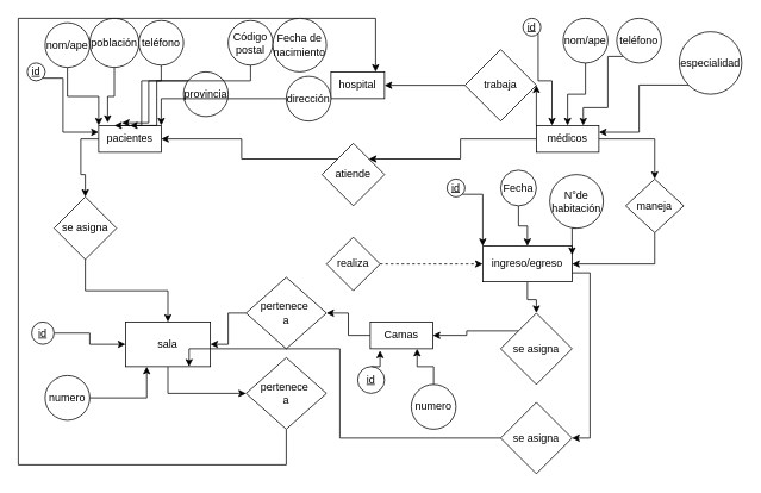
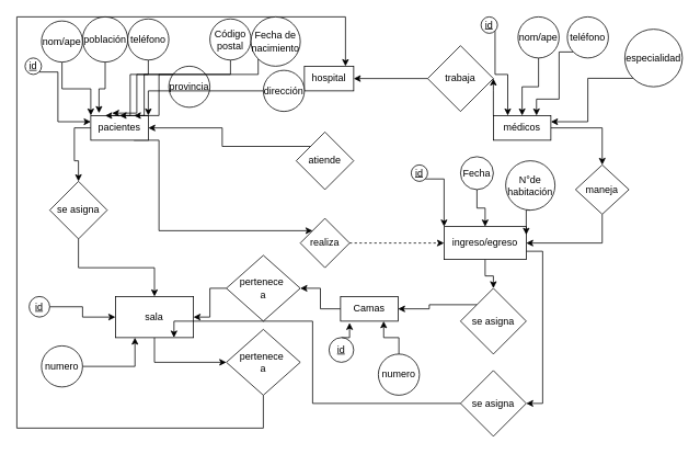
  <mxCell id="0" />
  <mxCell id="1" parent="0" />
  <mxCell id="2" value="&lt;font style=&quot;vertical-align: inherit&quot;&gt;&lt;font style=&quot;vertical-align: inherit&quot;&gt;hospital&lt;/font&gt;&lt;/font&gt;" style="rounded=0;whiteSpace=wrap;html=1;" vertex="1" parent="1"><mxGeometry x="370" y="80" width="60" height="30" as="geometry" /></mxCell>
+ <mxCell id="3" style="edgeStyle=orthogonalEdgeStyle;rounded=0;orthogonalLoop=1;jettySize=auto;html=1;exitX=0.75;exitY=1;exitDx=0;exitDy=0;entryX=0;entryY=0;entryDx=0;entryDy=0;" edge="1" parent="1" source="5" target="22"><mxGeometry relative="1" as="geometry"><Array as="points"><mxPoint x="193" y="280" /></Array></mxGeometry></mxCell>
  <mxCell id="4" style="edgeStyle=orthogonalEdgeStyle;rounded=0;orthogonalLoop=1;jettySize=auto;html=1;exitX=0;exitY=0.5;exitDx=0;exitDy=0;entryX=0.5;entryY=0;entryDx=0;entryDy=0;" edge="1" parent="1" source="5" target="26"><mxGeometry relative="1" as="geometry" /></mxCell>
  <mxCell id="5" value="&lt;font style=&quot;vertical-align: inherit&quot;&gt;&lt;font style=&quot;vertical-align: inherit&quot;&gt;pacientes&lt;/font&gt;&lt;/font&gt;" style="rounded=0;whiteSpace=wrap;html=1;" vertex="1" parent="1"><mxGeometry x="110" y="140" width="70" height="30" as="geometry" /></mxCell>
- <mxCell id="6" style="edgeStyle=orthogonalEdgeStyle;rounded=0;orthogonalLoop=1;jettySize=auto;html=1;exitX=0;exitY=0.5;exitDx=0;exitDy=0;entryX=1;entryY=0;entryDx=0;entryDy=0;" edge="1" parent="1" source="9" target="18"><mxGeometry relative="1" as="geometry" /></mxCell>
  <mxCell id="7" style="edgeStyle=orthogonalEdgeStyle;rounded=0;orthogonalLoop=1;jettySize=auto;html=1;exitX=0;exitY=0;exitDx=0;exitDy=0;entryX=1;entryY=0.5;entryDx=0;entryDy=0;" edge="1" parent="1" source="9" target="20"><mxGeometry relative="1" as="geometry"><Array as="points"><mxPoint x="600" y="110" /><mxPoint x="600" y="110" /></Array></mxGeometry></mxCell>
  <mxCell id="8" style="edgeStyle=orthogonalEdgeStyle;rounded=0;orthogonalLoop=1;jettySize=auto;html=1;exitX=1;exitY=0.5;exitDx=0;exitDy=0;entryX=0.5;entryY=0;entryDx=0;entryDy=0;" edge="1" parent="1" source="9" target="24"><mxGeometry relative="1" as="geometry" /></mxCell>
  <mxCell id="9" value="&lt;font style=&quot;vertical-align: inherit&quot;&gt;&lt;font style=&quot;vertical-align: inherit&quot;&gt;médicos&lt;/font&gt;&lt;/font&gt;" style="rounded=0;whiteSpace=wrap;html=1;" vertex="1" parent="1"><mxGeometry x="600" y="140" width="70" height="30" as="geometry" /></mxCell>
  <mxCell id="10" style="edgeStyle=orthogonalEdgeStyle;rounded=0;orthogonalLoop=1;jettySize=auto;html=1;exitX=0.5;exitY=1;exitDx=0;exitDy=0;" edge="1" parent="1" source="12" target="36"><mxGeometry relative="1" as="geometry" /></mxCell>
  <mxCell id="11" style="edgeStyle=orthogonalEdgeStyle;rounded=0;orthogonalLoop=1;jettySize=auto;html=1;exitX=1;exitY=0.75;exitDx=0;exitDy=0;entryX=1;entryY=0.5;entryDx=0;entryDy=0;" edge="1" parent="1" source="12" target="38"><mxGeometry relative="1" as="geometry"><Array as="points"><mxPoint x="660" y="305" /><mxPoint x="660" y="490" /></Array></mxGeometry></mxCell>
  <mxCell id="12" value="&lt;font style=&quot;vertical-align: inherit&quot;&gt;&lt;font style=&quot;vertical-align: inherit&quot;&gt;ingreso/egreso&lt;/font&gt;&lt;/font&gt;" style="rounded=0;whiteSpace=wrap;html=1;" vertex="1" parent="1"><mxGeometry x="540" y="275" width="100" height="40" as="geometry" /></mxCell>
  <mxCell id="13" style="edgeStyle=orthogonalEdgeStyle;rounded=0;orthogonalLoop=1;jettySize=auto;html=1;exitX=0.5;exitY=1;exitDx=0;exitDy=0;entryX=0;entryY=0.5;entryDx=0;entryDy=0;" edge="1" parent="1" source="14" target="28"><mxGeometry relative="1" as="geometry" /></mxCell>
  <mxCell id="14" value="&lt;font style=&quot;vertical-align: inherit&quot;&gt;&lt;font style=&quot;vertical-align: inherit&quot;&gt;sala&lt;/font&gt;&lt;/font&gt;" style="rounded=0;whiteSpace=wrap;html=1;" vertex="1" parent="1"><mxGeometry x="140" y="360" width="95" height="50" as="geometry" /></mxCell>
  <mxCell id="15" style="edgeStyle=orthogonalEdgeStyle;rounded=0;orthogonalLoop=1;jettySize=auto;html=1;exitX=0;exitY=0.5;exitDx=0;exitDy=0;" edge="1" parent="1" source="16" target="30"><mxGeometry relative="1" as="geometry" /></mxCell>
  <mxCell id="16" value="&lt;font style=&quot;vertical-align: inherit&quot;&gt;&lt;font style=&quot;vertical-align: inherit&quot;&gt;Camas&lt;/font&gt;&lt;/font&gt;" style="rounded=0;whiteSpace=wrap;html=1;" vertex="1" parent="1"><mxGeometry x="414" y="360" width="70" height="30" as="geometry" /></mxCell>
  <mxCell id="17" style="edgeStyle=orthogonalEdgeStyle;rounded=0;orthogonalLoop=1;jettySize=auto;html=1;exitX=0;exitY=0;exitDx=0;exitDy=0;" edge="1" parent="1" source="18" target="5"><mxGeometry relative="1" as="geometry" /></mxCell>
  <mxCell id="18" value="&lt;font style=&quot;vertical-align: inherit&quot;&gt;&lt;font style=&quot;vertical-align: inherit&quot;&gt;atiende&lt;/font&gt;&lt;/font&gt;" style="rhombus;whiteSpace=wrap;html=1;" vertex="1" parent="1"><mxGeometry x="360" y="160" width="70" height="70" as="geometry" /></mxCell>
  <mxCell id="19" style="edgeStyle=orthogonalEdgeStyle;rounded=0;orthogonalLoop=1;jettySize=auto;html=1;exitX=0;exitY=0.5;exitDx=0;exitDy=0;entryX=1;entryY=0.5;entryDx=0;entryDy=0;" edge="1" parent="1" source="20" target="2"><mxGeometry relative="1" as="geometry" /></mxCell>
  <mxCell id="20" value="&lt;font style=&quot;vertical-align: inherit&quot;&gt;&lt;font style=&quot;vertical-align: inherit&quot;&gt;trabaja&lt;/font&gt;&lt;/font&gt;" style="rhombus;whiteSpace=wrap;html=1;" vertex="1" parent="1"><mxGeometry x="520" y="55" width="80" height="80" as="geometry" /></mxCell>
  <mxCell id="21" style="edgeStyle=orthogonalEdgeStyle;rounded=0;orthogonalLoop=1;jettySize=auto;html=1;exitX=1;exitY=0.5;exitDx=0;exitDy=0;entryX=0;entryY=0.5;entryDx=0;entryDy=0;dashed=1;" edge="1" parent="1" source="22" target="12"><mxGeometry relative="1" as="geometry" /></mxCell>
  <mxCell id="22" value="&lt;font style=&quot;vertical-align: inherit&quot;&gt;&lt;font style=&quot;vertical-align: inherit&quot;&gt;realiza&lt;/font&gt;&lt;/font&gt;" style="rhombus;whiteSpace=wrap;html=1;" vertex="1" parent="1"><mxGeometry x="365" y="265" width="60" height="60" as="geometry" /></mxCell>
  <mxCell id="23" style="edgeStyle=orthogonalEdgeStyle;rounded=0;orthogonalLoop=1;jettySize=auto;html=1;exitX=0.5;exitY=1;exitDx=0;exitDy=0;entryX=1;entryY=0.5;entryDx=0;entryDy=0;" edge="1" parent="1" source="24" target="12"><mxGeometry relative="1" as="geometry" /></mxCell>
  <mxCell id="24" value="&lt;font style=&quot;vertical-align: inherit&quot;&gt;&lt;font style=&quot;vertical-align: inherit&quot;&gt;maneja&lt;/font&gt;&lt;/font&gt;" style="rhombus;whiteSpace=wrap;html=1;" vertex="1" parent="1"><mxGeometry x="700" y="200" width="65" height="60" as="geometry" /></mxCell>
  <mxCell id="25" style="edgeStyle=orthogonalEdgeStyle;rounded=0;orthogonalLoop=1;jettySize=auto;html=1;exitX=0.5;exitY=1;exitDx=0;exitDy=0;entryX=0.5;entryY=0;entryDx=0;entryDy=0;" edge="1" parent="1" source="26" target="14"><mxGeometry relative="1" as="geometry" /></mxCell>
  <mxCell id="26" value="&lt;font style=&quot;vertical-align: inherit&quot;&gt;&lt;font style=&quot;vertical-align: inherit&quot;&gt;se asigna&lt;/font&gt;&lt;/font&gt;" style="rhombus;whiteSpace=wrap;html=1;" vertex="1" parent="1"><mxGeometry x="60" y="220" width="70" height="70" as="geometry" /></mxCell>
  <mxCell id="27" style="edgeStyle=orthogonalEdgeStyle;rounded=0;orthogonalLoop=1;jettySize=auto;html=1;exitX=0.5;exitY=1;exitDx=0;exitDy=0;" edge="1" parent="1" source="28"><mxGeometry relative="1" as="geometry"><mxPoint x="420" y="80" as="targetPoint" /><Array as="points"><mxPoint x="320" y="520" /><mxPoint x="20" y="520" /><mxPoint x="20" y="20" /><mxPoint x="420" y="20" /><mxPoint x="420" y="80" /></Array></mxGeometry></mxCell>
  <mxCell id="28" value="&lt;font style=&quot;vertical-align: inherit&quot;&gt;&lt;font style=&quot;vertical-align: inherit&quot;&gt;pertenece&amp;nbsp;&lt;br&gt;a&lt;br&gt;&lt;/font&gt;&lt;/font&gt;" style="rhombus;whiteSpace=wrap;html=1;" vertex="1" parent="1"><mxGeometry x="275" y="400" width="90" height="80" as="geometry" /></mxCell>
  <mxCell id="29" style="edgeStyle=orthogonalEdgeStyle;rounded=0;orthogonalLoop=1;jettySize=auto;html=1;exitX=0;exitY=0.5;exitDx=0;exitDy=0;entryX=1;entryY=0.5;entryDx=0;entryDy=0;" edge="1" parent="1" source="30" target="14"><mxGeometry relative="1" as="geometry" /></mxCell>
  <mxCell id="30" value="&lt;font style=&quot;vertical-align: inherit&quot;&gt;&lt;font style=&quot;vertical-align: inherit&quot;&gt;pertenece&amp;nbsp;&lt;br&gt;a&lt;br&gt;&lt;/font&gt;&lt;/font&gt;" style="rhombus;whiteSpace=wrap;html=1;" vertex="1" parent="1"><mxGeometry x="275" y="310" width="90" height="80" as="geometry" /></mxCell>
  <mxCell id="31" style="edgeStyle=orthogonalEdgeStyle;rounded=0;orthogonalLoop=1;jettySize=auto;html=1;exitX=0.5;exitY=1;exitDx=0;exitDy=0;entryX=0;entryY=0;entryDx=0;entryDy=0;" edge="1" parent="1" source="32" target="5"><mxGeometry relative="1" as="geometry" /></mxCell>
  <mxCell id="32" value="&lt;font style=&quot;vertical-align: inherit&quot;&gt;&lt;font style=&quot;vertical-align: inherit&quot;&gt;nom/ape&lt;/font&gt;&lt;/font&gt;" style="ellipse;whiteSpace=wrap;html=1;aspect=fixed;" vertex="1" parent="1"><mxGeometry x="50" y="25" width="50" height="50" as="geometry" /></mxCell>
  <mxCell id="33" style="edgeStyle=orthogonalEdgeStyle;rounded=0;orthogonalLoop=1;jettySize=auto;html=1;exitX=1;exitY=1;exitDx=0;exitDy=0;entryX=0;entryY=0.25;entryDx=0;entryDy=0;" edge="1" parent="1" source="34" target="5"><mxGeometry relative="1" as="geometry"><Array as="points"><mxPoint x="70" y="87" /><mxPoint x="70" y="148" /></Array></mxGeometry></mxCell>
  <mxCell id="34" value="&lt;font style=&quot;vertical-align: inherit&quot;&gt;&lt;font style=&quot;vertical-align: inherit&quot;&gt;&lt;u&gt;id&lt;/u&gt;&lt;/font&gt;&lt;/font&gt;" style="ellipse;whiteSpace=wrap;html=1;aspect=fixed;" vertex="1" parent="1"><mxGeometry x="30" y="70" width="20" height="20" as="geometry" /></mxCell>
  <mxCell id="35" style="edgeStyle=orthogonalEdgeStyle;rounded=0;orthogonalLoop=1;jettySize=auto;html=1;exitX=0;exitY=0;exitDx=0;exitDy=0;entryX=1;entryY=0.5;entryDx=0;entryDy=0;" edge="1" parent="1" source="36" target="16"><mxGeometry relative="1" as="geometry" /></mxCell>
  <mxCell id="36" value="&lt;font style=&quot;vertical-align: inherit&quot;&gt;&lt;font style=&quot;vertical-align: inherit&quot;&gt;se asigna&lt;/font&gt;&lt;/font&gt;" style="rhombus;whiteSpace=wrap;html=1;" vertex="1" parent="1"><mxGeometry x="560" y="350" width="80" height="80" as="geometry" /></mxCell>
  <mxCell id="37" style="edgeStyle=orthogonalEdgeStyle;rounded=0;orthogonalLoop=1;jettySize=auto;html=1;exitX=0;exitY=0.5;exitDx=0;exitDy=0;entryX=0.75;entryY=1;entryDx=0;entryDy=0;" edge="1" parent="1" source="38" target="14"><mxGeometry relative="1" as="geometry"><Array as="points"><mxPoint x="380" y="490" /><mxPoint x="380" y="390" /></Array></mxGeometry></mxCell>
  <mxCell id="38" value="&lt;font style=&quot;vertical-align: inherit&quot;&gt;&lt;font style=&quot;vertical-align: inherit&quot;&gt;se asigna&lt;/font&gt;&lt;/font&gt;" style="rhombus;whiteSpace=wrap;html=1;" vertex="1" parent="1"><mxGeometry x="560" y="450" width="80" height="80" as="geometry" /></mxCell>
  <mxCell id="39" style="edgeStyle=orthogonalEdgeStyle;rounded=0;orthogonalLoop=1;jettySize=auto;html=1;exitX=0.5;exitY=1;exitDx=0;exitDy=0;entryX=0.143;entryY=-0.1;entryDx=0;entryDy=0;entryPerimeter=0;" edge="1" parent="1" source="40" target="5"><mxGeometry relative="1" as="geometry" /></mxCell>
  <mxCell id="40" value="&lt;font style=&quot;vertical-align: inherit&quot;&gt;&lt;font style=&quot;vertical-align: inherit&quot;&gt;población&lt;/font&gt;&lt;/font&gt;" style="ellipse;whiteSpace=wrap;html=1;aspect=fixed;" vertex="1" parent="1"><mxGeometry x="100" y="20" width="55" height="55" as="geometry" /></mxCell>
  <mxCell id="41" style="edgeStyle=orthogonalEdgeStyle;rounded=0;orthogonalLoop=1;jettySize=auto;html=1;exitX=0.5;exitY=1;exitDx=0;exitDy=0;entryX=0.25;entryY=0;entryDx=0;entryDy=0;" edge="1" parent="1" source="42" target="5"><mxGeometry relative="1" as="geometry"><Array as="points"><mxPoint x="180" y="90" /><mxPoint x="158" y="90" /></Array></mxGeometry></mxCell>
  <mxCell id="42" value="&lt;font style=&quot;vertical-align: inherit&quot;&gt;&lt;font style=&quot;vertical-align: inherit&quot;&gt;teléfono&lt;/font&gt;&lt;/font&gt;" style="ellipse;whiteSpace=wrap;html=1;aspect=fixed;" vertex="1" parent="1"><mxGeometry x="155" y="22.5" width="50" height="50" as="geometry" /></mxCell>
  <mxCell id="43" style="edgeStyle=orthogonalEdgeStyle;rounded=0;orthogonalLoop=1;jettySize=auto;html=1;exitX=0.5;exitY=1;exitDx=0;exitDy=0;entryX=0.371;entryY=-0.1;entryDx=0;entryDy=0;entryPerimeter=0;" edge="1" parent="1" source="44" target="5"><mxGeometry relative="1" as="geometry"><Array as="points"><mxPoint x="230" y="90" /><mxPoint x="166" y="90" /></Array></mxGeometry></mxCell>
  <mxCell id="44" value="&lt;font style=&quot;vertical-align: inherit&quot;&gt;&lt;font style=&quot;vertical-align: inherit&quot;&gt;provincia&lt;/font&gt;&lt;/font&gt;" style="ellipse;whiteSpace=wrap;html=1;aspect=fixed;" vertex="1" parent="1"><mxGeometry x="205" y="80" width="50" height="50" as="geometry" /></mxCell>
  <mxCell id="45" style="edgeStyle=orthogonalEdgeStyle;rounded=0;orthogonalLoop=1;jettySize=auto;html=1;exitX=0.5;exitY=1;exitDx=0;exitDy=0;entryX=0.5;entryY=0;entryDx=0;entryDy=0;" edge="1" parent="1" source="46" target="5"><mxGeometry relative="1" as="geometry"><Array as="points"><mxPoint x="280" y="90" /><mxPoint x="175" y="90" /></Array></mxGeometry></mxCell>
  <mxCell id="46" value="&lt;font style=&quot;vertical-align: inherit&quot;&gt;&lt;font style=&quot;vertical-align: inherit&quot;&gt;Código postal&lt;/font&gt;&lt;/font&gt;" style="ellipse;whiteSpace=wrap;html=1;aspect=fixed;" vertex="1" parent="1"><mxGeometry x="255" y="22.5" width="50" height="50" as="geometry" /></mxCell>
+ <mxCell id="47" style="edgeStyle=orthogonalEdgeStyle;rounded=0;orthogonalLoop=1;jettySize=auto;html=1;exitX=0;exitY=1;exitDx=0;exitDy=0;entryX=0.75;entryY=0;entryDx=0;entryDy=0;" edge="1" parent="1" source="48" target="5"><mxGeometry relative="1" as="geometry"><Array as="points"><mxPoint x="314" y="90" /><mxPoint x="193" y="90" /></Array></mxGeometry></mxCell>
  <mxCell id="48" value="&lt;font style=&quot;vertical-align: inherit&quot;&gt;&lt;font style=&quot;vertical-align: inherit&quot;&gt;Fecha de nacimiento&lt;/font&gt;&lt;/font&gt;" style="ellipse;whiteSpace=wrap;html=1;aspect=fixed;" vertex="1" parent="1"><mxGeometry x="305" y="20" width="60" height="60" as="geometry" /></mxCell>
  <mxCell id="49" style="edgeStyle=orthogonalEdgeStyle;rounded=0;orthogonalLoop=1;jettySize=auto;html=1;exitX=0;exitY=0.5;exitDx=0;exitDy=0;entryX=1;entryY=0;entryDx=0;entryDy=0;" edge="1" parent="1" source="50" target="5"><mxGeometry relative="1" as="geometry" /></mxCell>
  <mxCell id="50" value="&lt;font style=&quot;vertical-align: inherit&quot;&gt;&lt;font style=&quot;vertical-align: inherit&quot;&gt;dirección&lt;/font&gt;&lt;/font&gt;" style="ellipse;whiteSpace=wrap;html=1;aspect=fixed;" vertex="1" parent="1"><mxGeometry x="320" y="85" width="50" height="50" as="geometry" /></mxCell>
  <mxCell id="51" style="edgeStyle=orthogonalEdgeStyle;rounded=0;orthogonalLoop=1;jettySize=auto;html=1;exitX=1;exitY=1;exitDx=0;exitDy=0;entryX=0.25;entryY=0;entryDx=0;entryDy=0;" edge="1" parent="1" source="52" target="9"><mxGeometry relative="1" as="geometry" /></mxCell>
  <mxCell id="52" value="&lt;font style=&quot;vertical-align: inherit&quot;&gt;&lt;font style=&quot;vertical-align: inherit&quot;&gt;&lt;u&gt;id&lt;/u&gt;&lt;/font&gt;&lt;/font&gt;" style="ellipse;whiteSpace=wrap;html=1;aspect=fixed;" vertex="1" parent="1"><mxGeometry x="585" y="20" width="20" height="20" as="geometry" /></mxCell>
  <mxCell id="53" style="edgeStyle=orthogonalEdgeStyle;rounded=0;orthogonalLoop=1;jettySize=auto;html=1;exitX=0.5;exitY=1;exitDx=0;exitDy=0;entryX=0.5;entryY=0;entryDx=0;entryDy=0;" edge="1" parent="1" source="54" target="9"><mxGeometry relative="1" as="geometry"><mxPoint x="640" y="130" as="targetPoint" /></mxGeometry></mxCell>
  <mxCell id="54" value="&lt;font style=&quot;vertical-align: inherit&quot;&gt;&lt;font style=&quot;vertical-align: inherit&quot;&gt;nom/ape&lt;/font&gt;&lt;/font&gt;" style="ellipse;whiteSpace=wrap;html=1;aspect=fixed;" vertex="1" parent="1"><mxGeometry x="630" y="20" width="50" height="50" as="geometry" /></mxCell>
  <mxCell id="55" style="edgeStyle=orthogonalEdgeStyle;rounded=0;orthogonalLoop=1;jettySize=auto;html=1;exitX=0;exitY=1;exitDx=0;exitDy=0;entryX=0.75;entryY=0;entryDx=0;entryDy=0;" edge="1" parent="1" source="56" target="9"><mxGeometry relative="1" as="geometry"><Array as="points"><mxPoint x="680" y="63" /><mxPoint x="680" y="120" /><mxPoint x="653" y="120" /></Array></mxGeometry></mxCell>
  <mxCell id="56" value="&lt;font style=&quot;vertical-align: inherit&quot;&gt;&lt;font style=&quot;vertical-align: inherit&quot;&gt;teléfono&lt;/font&gt;&lt;/font&gt;" style="ellipse;whiteSpace=wrap;html=1;aspect=fixed;" vertex="1" parent="1"><mxGeometry x="690" y="20" width="50" height="50" as="geometry" /></mxCell>
  <mxCell id="57" style="edgeStyle=orthogonalEdgeStyle;rounded=0;orthogonalLoop=1;jettySize=auto;html=1;exitX=0;exitY=1;exitDx=0;exitDy=0;entryX=1;entryY=0.25;entryDx=0;entryDy=0;" edge="1" parent="1" source="58" target="9"><mxGeometry relative="1" as="geometry" /></mxCell>
  <mxCell id="58" value="&lt;font style=&quot;vertical-align: inherit&quot;&gt;&lt;font style=&quot;vertical-align: inherit&quot;&gt;&lt;font style=&quot;vertical-align: inherit&quot;&gt;&lt;font style=&quot;vertical-align: inherit&quot;&gt;especialidad&lt;/font&gt;&lt;/font&gt;&lt;/font&gt;&lt;/font&gt;" style="ellipse;whiteSpace=wrap;html=1;aspect=fixed;" vertex="1" parent="1"><mxGeometry x="760" y="35" width="70" height="70" as="geometry" /></mxCell>
  <mxCell id="59" style="edgeStyle=orthogonalEdgeStyle;rounded=0;orthogonalLoop=1;jettySize=auto;html=1;exitX=1;exitY=1;exitDx=0;exitDy=0;entryX=0;entryY=0;entryDx=0;entryDy=0;" edge="1" parent="1" source="60" target="12"><mxGeometry relative="1" as="geometry"><Array as="points"><mxPoint x="540" y="217" /></Array></mxGeometry></mxCell>
  <mxCell id="60" value="&lt;font style=&quot;vertical-align: inherit&quot;&gt;&lt;font style=&quot;vertical-align: inherit&quot;&gt;&lt;u&gt;id&lt;/u&gt;&lt;/font&gt;&lt;/font&gt;" style="ellipse;whiteSpace=wrap;html=1;aspect=fixed;" vertex="1" parent="1"><mxGeometry x="500" y="200" width="20" height="20" as="geometry" /></mxCell>
  <mxCell id="61" style="edgeStyle=orthogonalEdgeStyle;rounded=0;orthogonalLoop=1;jettySize=auto;html=1;exitX=0.5;exitY=1;exitDx=0;exitDy=0;entryX=0.5;entryY=0;entryDx=0;entryDy=0;" edge="1" parent="1" source="62" target="12"><mxGeometry relative="1" as="geometry" /></mxCell>
  <mxCell id="62" value="&lt;font style=&quot;vertical-align: inherit&quot;&gt;&lt;font style=&quot;vertical-align: inherit&quot;&gt;Fecha&lt;/font&gt;&lt;/font&gt;" style="ellipse;whiteSpace=wrap;html=1;aspect=fixed;" vertex="1" parent="1"><mxGeometry x="560" y="190" width="40" height="40" as="geometry" /></mxCell>
  <mxCell id="63" style="edgeStyle=orthogonalEdgeStyle;rounded=0;orthogonalLoop=1;jettySize=auto;html=1;exitX=0.5;exitY=1;exitDx=0;exitDy=0;entryX=1;entryY=0.25;entryDx=0;entryDy=0;" edge="1" parent="1" source="64" target="12"><mxGeometry relative="1" as="geometry" /></mxCell>
  <mxCell id="64" value="&lt;font style=&quot;vertical-align: inherit&quot;&gt;&lt;font style=&quot;vertical-align: inherit&quot;&gt;N°de habitación&lt;/font&gt;&lt;/font&gt;" style="ellipse;whiteSpace=wrap;html=1;aspect=fixed;" vertex="1" parent="1"><mxGeometry x="615" y="195" width="60" height="60" as="geometry" /></mxCell>
  <mxCell id="65" style="edgeStyle=orthogonalEdgeStyle;rounded=0;orthogonalLoop=1;jettySize=auto;html=1;exitX=0.5;exitY=0;exitDx=0;exitDy=0;entryX=0.157;entryY=1.067;entryDx=0;entryDy=0;entryPerimeter=0;" edge="1" parent="1" source="66" target="16"><mxGeometry relative="1" as="geometry" /></mxCell>
  <mxCell id="66" value="&lt;font style=&quot;vertical-align: inherit&quot;&gt;&lt;font style=&quot;vertical-align: inherit&quot;&gt;&lt;u&gt;id&lt;/u&gt;&lt;/font&gt;&lt;/font&gt;" style="ellipse;whiteSpace=wrap;html=1;aspect=fixed;" vertex="1" parent="1"><mxGeometry x="400" y="410" width="30" height="30" as="geometry" /></mxCell>
  <mxCell id="67" style="edgeStyle=orthogonalEdgeStyle;rounded=0;orthogonalLoop=1;jettySize=auto;html=1;exitX=0.5;exitY=0;exitDx=0;exitDy=0;entryX=0.75;entryY=1;entryDx=0;entryDy=0;" edge="1" parent="1" source="68" target="16"><mxGeometry relative="1" as="geometry" /></mxCell>
  <mxCell id="68" value="&lt;font style=&quot;vertical-align: inherit&quot;&gt;&lt;font style=&quot;vertical-align: inherit&quot;&gt;numero&lt;/font&gt;&lt;/font&gt;" style="ellipse;whiteSpace=wrap;html=1;aspect=fixed;" vertex="1" parent="1"><mxGeometry x="460" y="430" width="50" height="50" as="geometry" /></mxCell>
  <mxCell id="69" style="edgeStyle=orthogonalEdgeStyle;rounded=0;orthogonalLoop=1;jettySize=auto;html=1;exitX=1;exitY=0.5;exitDx=0;exitDy=0;entryX=0;entryY=0.5;entryDx=0;entryDy=0;" edge="1" parent="1" source="70" target="14"><mxGeometry relative="1" as="geometry" /></mxCell>
  <mxCell id="70" value="&lt;font style=&quot;vertical-align: inherit&quot;&gt;&lt;font style=&quot;vertical-align: inherit&quot;&gt;&lt;u&gt;id&lt;/u&gt;&lt;/font&gt;&lt;/font&gt;" style="ellipse;whiteSpace=wrap;html=1;aspect=fixed;" vertex="1" parent="1"><mxGeometry x="35" y="360" width="25" height="25" as="geometry" /></mxCell>
  <mxCell id="71" style="edgeStyle=orthogonalEdgeStyle;rounded=0;orthogonalLoop=1;jettySize=auto;html=1;exitX=1;exitY=0.5;exitDx=0;exitDy=0;entryX=0.25;entryY=1;entryDx=0;entryDy=0;" edge="1" parent="1" source="72" target="14"><mxGeometry relative="1" as="geometry" /></mxCell>
  <mxCell id="72" value="&lt;font style=&quot;vertical-align: inherit&quot;&gt;&lt;font style=&quot;vertical-align: inherit&quot;&gt;numero&lt;/font&gt;&lt;/font&gt;" style="ellipse;whiteSpace=wrap;html=1;aspect=fixed;" vertex="1" parent="1"><mxGeometry x="50" y="420" width="50" height="50" as="geometry" /></mxCell>
